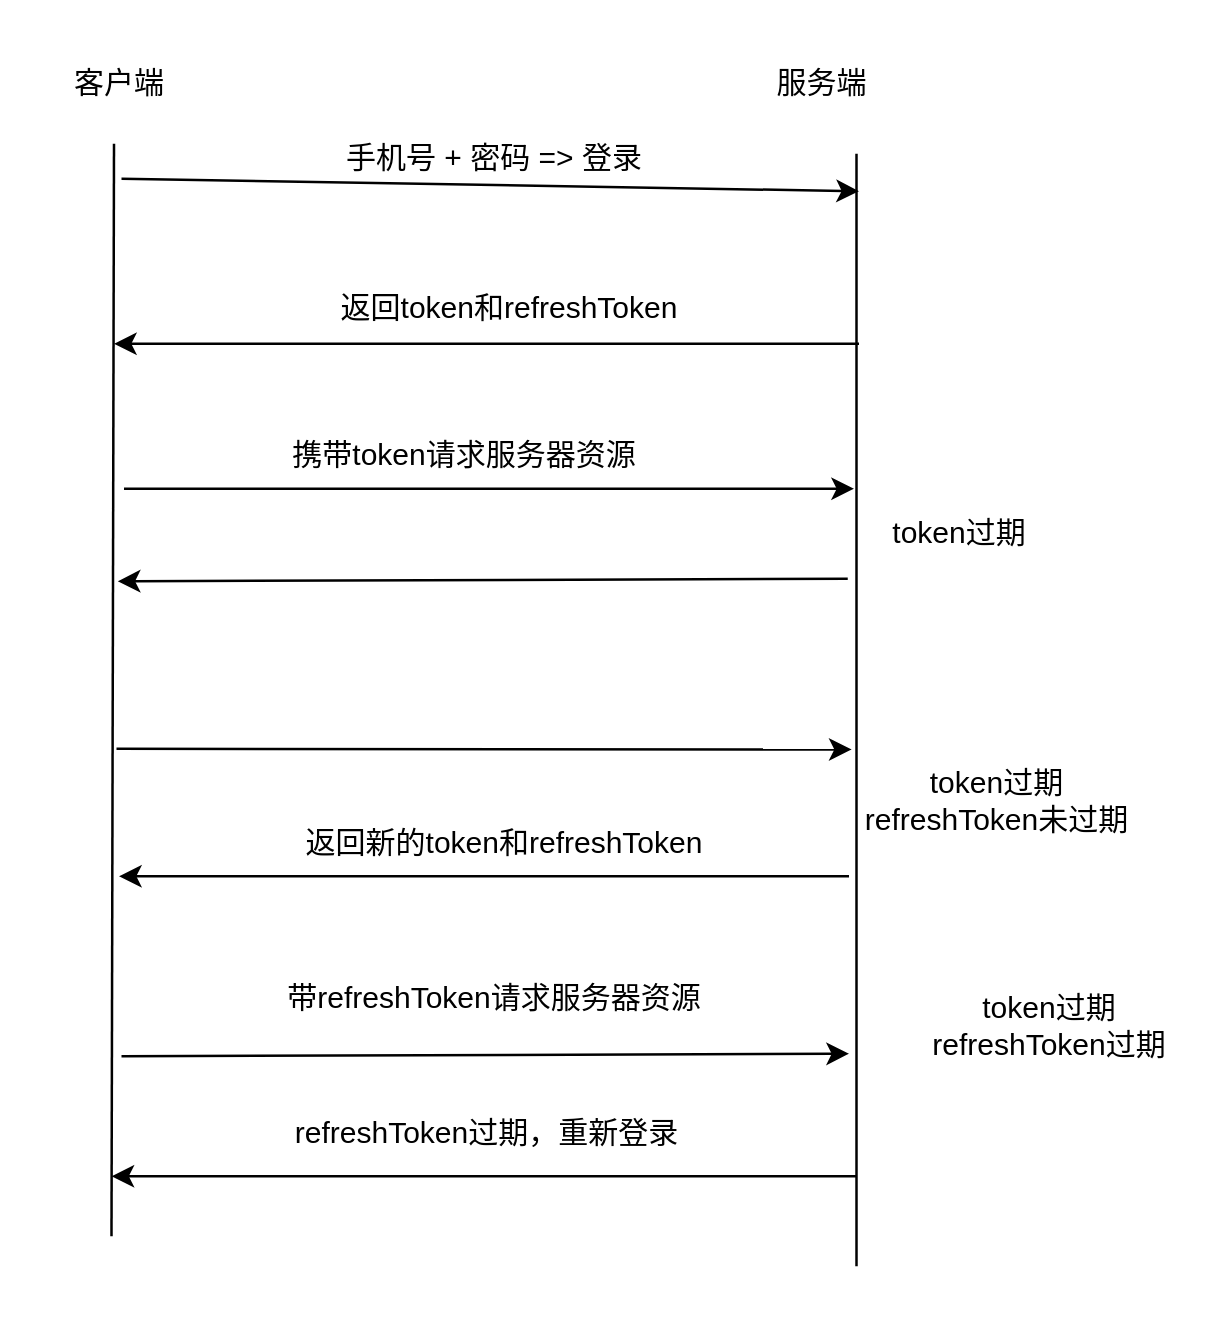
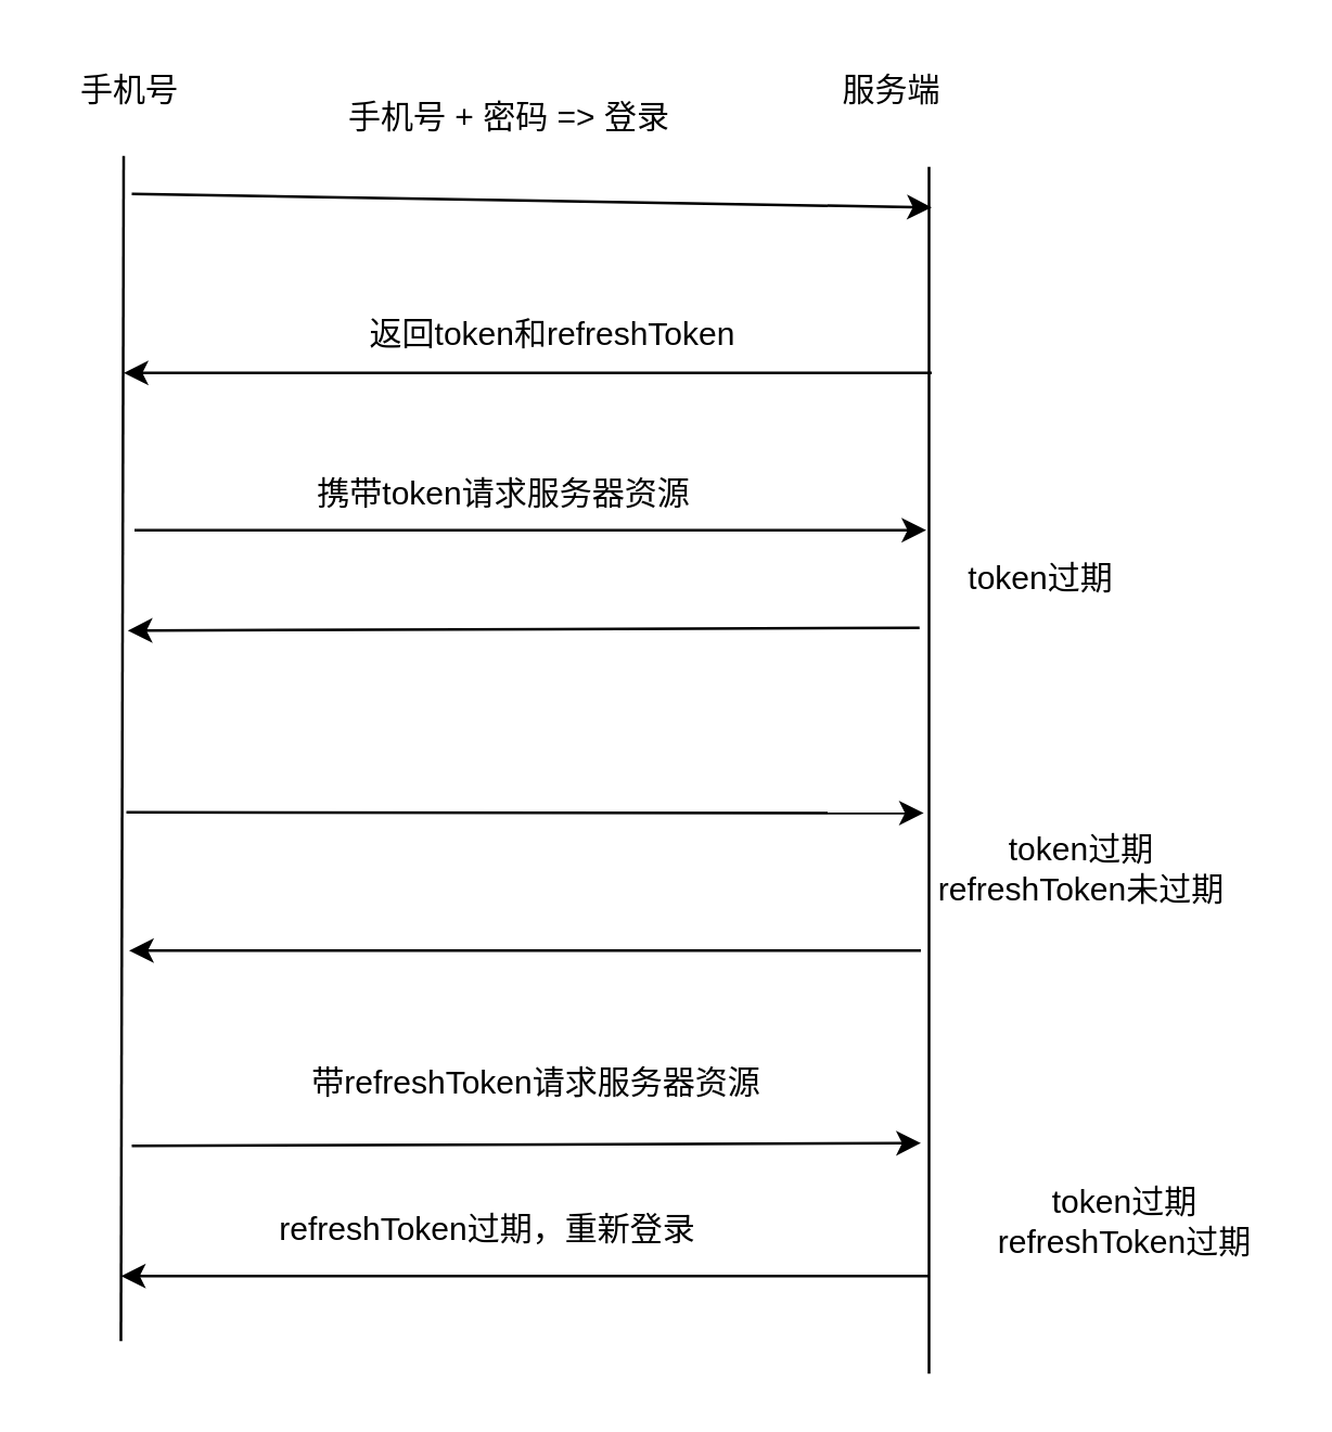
  <mxCell id="0" />
  <mxCell id="1" parent="0" />
  <mxCell id="2" value="" style="endArrow=none;html=1;strokeColor=#000000;" parent="1" edge="1"><mxGeometry width="50" height="50" relative="1" as="geometry"><mxPoint x="44" y="494" as="sourcePoint" /><mxPoint x="45" y="57" as="targetPoint" /></mxGeometry></mxCell>
- <mxCell id="3" value="&lt;font color=&quot;#000000&quot;&gt;客户端&lt;/font&gt;" style="text;html=1;align=center;verticalAlign=middle;resizable=0;points=[];autosize=1;strokeColor=none;fillColor=none;" parent="1" vertex="1"><mxGeometry x="20" y="20" width="54" height="26" as="geometry" /></mxCell>
+ <mxCell id="3" value="&lt;font color=&quot;#000000&quot;&gt;手机号&lt;/font&gt;" style="text;html=1;align=center;verticalAlign=middle;resizable=0;points=[];autosize=1;strokeColor=none;fillColor=none;" parent="1" vertex="1"><mxGeometry x="20" y="20" width="54" height="26" as="geometry" /></mxCell>
  <mxCell id="4" value="" style="endArrow=none;html=1;strokeColor=#000000;" parent="1" edge="1"><mxGeometry width="50" height="50" relative="1" as="geometry"><mxPoint x="342" y="506" as="sourcePoint" /><mxPoint x="342" y="61" as="targetPoint" /></mxGeometry></mxCell>
  <mxCell id="5" value="服务端" style="text;html=1;align=center;verticalAlign=middle;resizable=0;points=[];autosize=1;strokeColor=none;fillColor=none;fontColor=#000000;" parent="1" vertex="1"><mxGeometry x="301" y="20" width="54" height="26" as="geometry" /></mxCell>
  <mxCell id="6" value="" style="endArrow=classic;html=1;strokeColor=#000000;fontColor=#000000;" parent="1" edge="1"><mxGeometry width="50" height="50" relative="1" as="geometry"><mxPoint x="48" y="71" as="sourcePoint" /><mxPoint x="343" y="76" as="targetPoint" /></mxGeometry></mxCell>
- <mxCell id="7" value="手机号 + 密码 =&amp;gt; 登录" style="text;html=1;align=center;verticalAlign=middle;resizable=0;points=[];autosize=1;strokeColor=none;fillColor=none;fontColor=#000000;" parent="1" vertex="1"><mxGeometry x="129" y="50" width="136" height="26" as="geometry" /></mxCell>
+ <mxCell id="7" value="手机号 + 密码 =&amp;gt; 登录" style="text;html=1;align=center;verticalAlign=middle;resizable=0;points=[];autosize=1;strokeColor=none;fillColor=none;fontColor=#000000;" parent="1" vertex="1"><mxGeometry x="119" y="30" width="136" height="26" as="geometry" /></mxCell>
  <mxCell id="8" value="" style="endArrow=classic;html=1;strokeColor=#000000;fontColor=#000000;" parent="1" edge="1"><mxGeometry width="50" height="50" relative="1" as="geometry"><mxPoint x="343" y="137" as="sourcePoint" /><mxPoint x="45" y="137" as="targetPoint" /></mxGeometry></mxCell>
  <mxCell id="9" value="返回token和refreshToken" style="text;html=1;align=center;verticalAlign=middle;resizable=0;points=[];autosize=1;strokeColor=none;fillColor=none;fontColor=#000000;" parent="1" vertex="1"><mxGeometry x="126" y="110" width="153" height="26" as="geometry" /></mxCell>
  <mxCell id="10" value="" style="endArrow=classic;html=1;strokeColor=#000000;fontColor=#000000;" parent="1" edge="1"><mxGeometry width="50" height="50" relative="1" as="geometry"><mxPoint x="49" y="195" as="sourcePoint" /><mxPoint x="341" y="195" as="targetPoint" /></mxGeometry></mxCell>
  <mxCell id="11" value="携带token请求服务器资源" style="text;html=1;align=center;verticalAlign=middle;resizable=0;points=[];autosize=1;strokeColor=none;fillColor=none;fontColor=#000000;" parent="1" vertex="1"><mxGeometry x="107" y="169" width="155" height="26" as="geometry" /></mxCell>
  <mxCell id="12" value="token过期" style="text;html=1;align=center;verticalAlign=middle;resizable=0;points=[];autosize=1;strokeColor=none;fillColor=none;fontColor=#000000;" parent="1" vertex="1"><mxGeometry x="347" y="200" width="71" height="26" as="geometry" /></mxCell>
  <mxCell id="13" value="" style="edgeStyle=none;orthogonalLoop=1;jettySize=auto;html=1;strokeColor=#000000;fontColor=#000000;" parent="1" edge="1"><mxGeometry width="100" relative="1" as="geometry"><mxPoint x="338.5" y="231" as="sourcePoint" /><mxPoint x="46.5" y="232" as="targetPoint" /><Array as="points" /></mxGeometry></mxCell>
  <mxCell id="14" value="" style="edgeStyle=none;orthogonalLoop=1;jettySize=auto;html=1;strokeColor=#000000;fontColor=#000000;entryX=0.033;entryY=0.007;entryDx=0;entryDy=0;entryPerimeter=0;" parent="1" target="17" edge="1"><mxGeometry width="100" relative="1" as="geometry"><mxPoint x="46" y="299" as="sourcePoint" /><mxPoint x="347" y="299" as="targetPoint" /><Array as="points" /></mxGeometry></mxCell>
  <mxCell id="15" value="" style="edgeStyle=none;orthogonalLoop=1;jettySize=auto;html=1;strokeColor=#000000;fontColor=#000000;" parent="1" edge="1"><mxGeometry width="100" relative="1" as="geometry"><mxPoint x="339" y="350" as="sourcePoint" /><mxPoint x="47" y="350" as="targetPoint" /><Array as="points" /></mxGeometry></mxCell>
- <mxCell id="16" value="返回新的token和refreshToken" style="text;html=1;align=center;verticalAlign=middle;resizable=0;points=[];autosize=1;strokeColor=none;fillColor=none;fontColor=#000000;" parent="1" vertex="1"><mxGeometry x="112" y="324" width="177" height="26" as="geometry" /></mxCell>
  <mxCell id="17" value="token过期&lt;br&gt;refreshToken未过期" style="text;html=1;align=center;verticalAlign=middle;resizable=0;points=[];autosize=1;strokeColor=none;fillColor=none;fontColor=#000000;" parent="1" vertex="1"><mxGeometry x="336" y="299" width="123" height="41" as="geometry" /></mxCell>
  <mxCell id="18" value="" style="edgeStyle=none;orthogonalLoop=1;jettySize=auto;html=1;strokeColor=#000000;fontColor=#000000;" parent="1" edge="1"><mxGeometry width="100" relative="1" as="geometry"><mxPoint x="48" y="422" as="sourcePoint" /><mxPoint x="339" y="421" as="targetPoint" /><Array as="points" /></mxGeometry></mxCell>
  <mxCell id="19" value="带refreshToken请求服务器资源" style="text;html=1;align=center;verticalAlign=middle;resizable=0;points=[];autosize=1;strokeColor=none;fillColor=none;fontColor=#000000;" parent="1" vertex="1"><mxGeometry x="105.5" y="386" width="183" height="26" as="geometry" /></mxCell>
- <mxCell id="20" value="token过期&lt;br&gt;refreshToken过期" style="text;html=1;align=center;verticalAlign=middle;resizable=0;points=[];autosize=1;strokeColor=none;fillColor=none;fontColor=#000000;" parent="1" vertex="1"><mxGeometry x="363" y="389" width="111" height="41" as="geometry" /></mxCell>
+ <mxCell id="20" value="token过期&lt;br&gt;refreshToken过期" style="text;html=1;align=center;verticalAlign=middle;resizable=0;points=[];autosize=1;strokeColor=none;fillColor=none;fontColor=#000000;" parent="1" vertex="1"><mxGeometry x="358" y="429" width="111" height="41" as="geometry" /></mxCell>
  <mxCell id="21" value="" style="edgeStyle=none;orthogonalLoop=1;jettySize=auto;html=1;strokeColor=#000000;fontColor=#000000;" parent="1" edge="1"><mxGeometry width="100" relative="1" as="geometry"><mxPoint x="342" y="470" as="sourcePoint" /><mxPoint x="44" y="470" as="targetPoint" /><Array as="points" /></mxGeometry></mxCell>
- <mxCell id="22" value="&lt;div style=&quot;text-align: start;&quot;&gt;refreshToken过期，重新登录&lt;/div&gt;" style="text;html=1;align=center;verticalAlign=middle;resizable=0;points=[];autosize=1;strokeColor=none;fillColor=none;fontColor=#000000;" parent="1" vertex="1"><mxGeometry x="108" y="440" width="171" height="26" as="geometry" /></mxCell>
+ <mxCell id="22" value="&lt;div style=&quot;text-align: start;&quot;&gt;refreshToken过期，重新登录&lt;/div&gt;" style="text;html=1;align=center;verticalAlign=middle;resizable=0;points=[];autosize=1;strokeColor=none;fillColor=none;fontColor=#000000;" parent="1" vertex="1"><mxGeometry x="93" y="440" width="171" height="26" as="geometry" /></mxCell>
